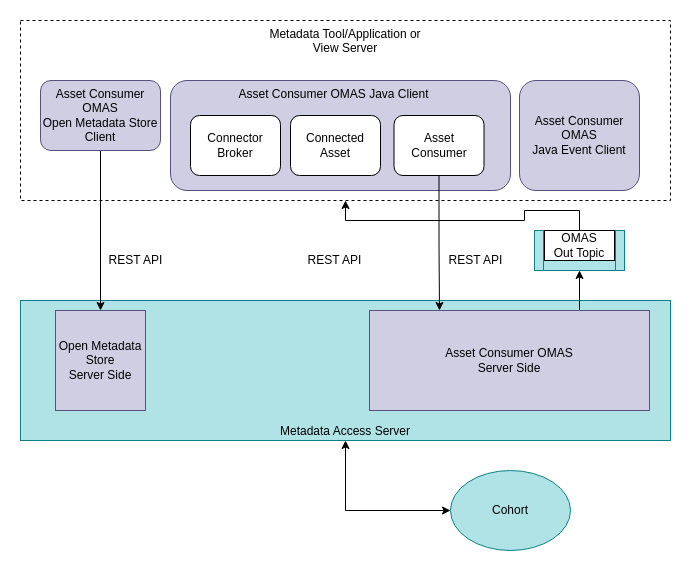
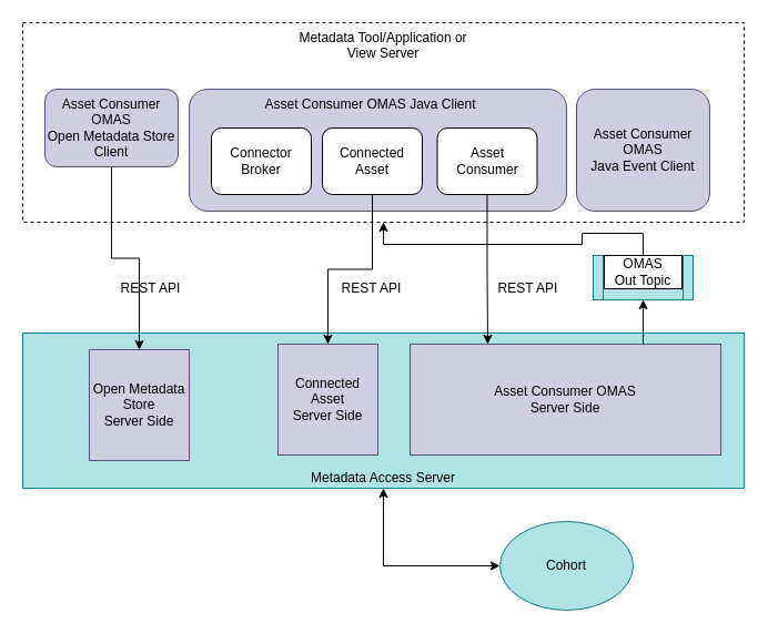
  <mxCell id="0" />
  <mxCell id="1" parent="0" />
  <mxCell id="2" style="edgeStyle=orthogonalEdgeStyle;rounded=0;orthogonalLoop=1;jettySize=auto;html=1;entryX=0;entryY=0.5;entryDx=0;entryDy=0;startArrow=classic;startFill=1;" parent="1" source="3" target="13" edge="1"><mxGeometry relative="1" as="geometry" /></mxCell>
  <mxCell id="3" value="Metadata Access Server" style="rounded=0;whiteSpace=wrap;html=1;verticalAlign=bottom;fillColor=#b0e3e6;strokeColor=#0e8088;" parent="1" vertex="1"><mxGeometry x="20" y="300" width="650" height="140" as="geometry" /></mxCell>
  <mxCell id="4" value="" style="rounded=0;whiteSpace=wrap;html=1;align=center;" parent="1" vertex="1"><mxGeometry x="395" y="310" width="120" height="60" as="geometry" /></mxCell>
  <mxCell id="5" style="edgeStyle=orthogonalEdgeStyle;rounded=0;orthogonalLoop=1;jettySize=auto;html=1;exitX=0.75;exitY=0;exitDx=0;exitDy=0;entryX=0.5;entryY=1;entryDx=0;entryDy=0;" parent="1" source="6" target="10" edge="1"><mxGeometry relative="1" as="geometry" /></mxCell>
  <mxCell id="6" value="Asset Consumer OMAS&lt;br&gt;Server Side" style="rounded=0;whiteSpace=wrap;html=1;fillColor=#d0cee2;strokeColor=#56517e;" parent="1" vertex="1"><mxGeometry x="369" y="310" width="280" height="100" as="geometry" /></mxCell>
  <mxCell id="7" value="Metadata Tool/Application or &lt;br&gt;View Server" style="rounded=0;whiteSpace=wrap;html=1;verticalAlign=top;fillColor=none;dashed=1;" parent="1" vertex="1"><mxGeometry x="20" y="20" width="650" height="180" as="geometry" /></mxCell>
  <mxCell id="8" value="Asset Consumer OMAS Java Client" style="rounded=1;whiteSpace=wrap;html=1;align=center;fillColor=#d0cee2;strokeColor=#56517e;spacingRight=13;verticalAlign=top;" parent="1" vertex="1"><mxGeometry x="170" y="80" width="340" height="110" as="geometry" /></mxCell>
  <mxCell id="9" value="REST API" style="text;html=1;align=center;verticalAlign=middle;resizable=0;points=[];autosize=1;" parent="1" vertex="1"><mxGeometry x="299" y="250" width="70" height="20" as="geometry" /></mxCell>
  <mxCell id="10" value="" style="shape=process;whiteSpace=wrap;html=1;backgroundOutline=1;align=center;fillColor=#b0e3e6;strokeColor=#0e8088;" parent="1" vertex="1"><mxGeometry x="534" y="230" width="90" height="40" as="geometry" /></mxCell>
  <mxCell id="11" style="edgeStyle=orthogonalEdgeStyle;rounded=0;orthogonalLoop=1;jettySize=auto;html=1;exitX=0.5;exitY=0;exitDx=0;exitDy=0;" parent="1" source="12" target="7" edge="1"><mxGeometry relative="1" as="geometry" /></mxCell>
  <mxCell id="12" value="OMAS&lt;br&gt;Out Topic" style="rounded=0;whiteSpace=wrap;html=1;align=center;" parent="1" vertex="1"><mxGeometry x="544" y="230" width="70" height="30" as="geometry" /></mxCell>
  <mxCell id="13" value="Cohort" style="ellipse;whiteSpace=wrap;html=1;fillColor=#b0e3e6;strokeColor=#0e8088;" parent="1" vertex="1"><mxGeometry x="450" y="470" width="120" height="80" as="geometry" /></mxCell>
  <mxCell id="14" value="Connector&lt;br&gt;Broker" style="rounded=1;whiteSpace=wrap;html=1;" vertex="1" parent="1"><mxGeometry x="190" y="115" width="90" height="60" as="geometry" /></mxCell>
+ <mxCell id="15" style="edgeStyle=orthogonalEdgeStyle;rounded=0;orthogonalLoop=1;jettySize=auto;html=1;exitX=0.5;exitY=1;exitDx=0;exitDy=0;" edge="1" parent="1" source="16" target="21"><mxGeometry relative="1" as="geometry" /></mxCell>
  <mxCell id="16" value="Connected&lt;br&gt;Asset" style="rounded=1;whiteSpace=wrap;html=1;" vertex="1" parent="1"><mxGeometry x="290" y="115" width="90" height="60" as="geometry" /></mxCell>
  <mxCell id="17" value="Asset&lt;br&gt;Consumer" style="rounded=1;whiteSpace=wrap;html=1;" vertex="1" parent="1"><mxGeometry x="393.5" y="115" width="90" height="60" as="geometry" /></mxCell>
  <mxCell id="18" value="Asset Consumer OMAS &lt;br&gt;Java Event Client" style="rounded=1;whiteSpace=wrap;html=1;align=center;fillColor=#d0cee2;strokeColor=#56517e;spacingRight=0;verticalAlign=middle;" vertex="1" parent="1"><mxGeometry x="519" y="80" width="120" height="110" as="geometry" /></mxCell>
  <mxCell id="19" style="edgeStyle=orthogonalEdgeStyle;rounded=0;orthogonalLoop=1;jettySize=auto;html=1;exitX=0.5;exitY=1;exitDx=0;exitDy=0;" edge="1" parent="1" source="20" target="22"><mxGeometry relative="1" as="geometry" /></mxCell>
  <mxCell id="20" value="Asset Consumer OMAS &lt;br&gt;Open Metadata Store Client" style="rounded=1;whiteSpace=wrap;html=1;align=center;fillColor=#d0cee2;strokeColor=#56517e;spacingRight=0;verticalAlign=middle;" vertex="1" parent="1"><mxGeometry x="40" y="80" width="120" height="70" as="geometry" /></mxCell>
- <mxCell id="22" value="Open Metadata&lt;br&gt;Store&lt;br&gt;Server Side" style="rounded=0;whiteSpace=wrap;html=1;fillColor=#d0cee2;strokeColor=#56517e;" vertex="1" parent="1"><mxGeometry x="55" y="310" width="90" height="100" as="geometry" /></mxCell>
+ <mxCell id="21" value="Connected Asset&lt;br&gt;Server Side" style="rounded=0;whiteSpace=wrap;html=1;fillColor=#d0cee2;strokeColor=#56517e;" vertex="1" parent="1"><mxGeometry x="250" y="310" width="90" height="100" as="geometry" /></mxCell>
+ <mxCell id="22" value="Open Metadata&lt;br&gt;Store&lt;br&gt;Server Side" style="rounded=0;whiteSpace=wrap;html=1;fillColor=#d0cee2;strokeColor=#56517e;" vertex="1" parent="1"><mxGeometry x="80" y="315" width="90" height="100" as="geometry" /></mxCell>
  <mxCell id="23" style="edgeStyle=orthogonalEdgeStyle;rounded=0;orthogonalLoop=1;jettySize=auto;html=1;entryX=0.25;entryY=0;entryDx=0;entryDy=0;" parent="1" source="17" target="6" edge="1"><mxGeometry relative="1" as="geometry" /></mxCell>
  <mxCell id="24" value="REST API" style="text;html=1;align=center;verticalAlign=middle;resizable=0;points=[];autosize=1;" vertex="1" parent="1"><mxGeometry x="440" y="250" width="70" height="20" as="geometry" /></mxCell>
  <mxCell id="25" value="REST API" style="text;html=1;align=center;verticalAlign=middle;resizable=0;points=[];autosize=1;" vertex="1" parent="1"><mxGeometry x="100" y="250" width="70" height="20" as="geometry" /></mxCell>
